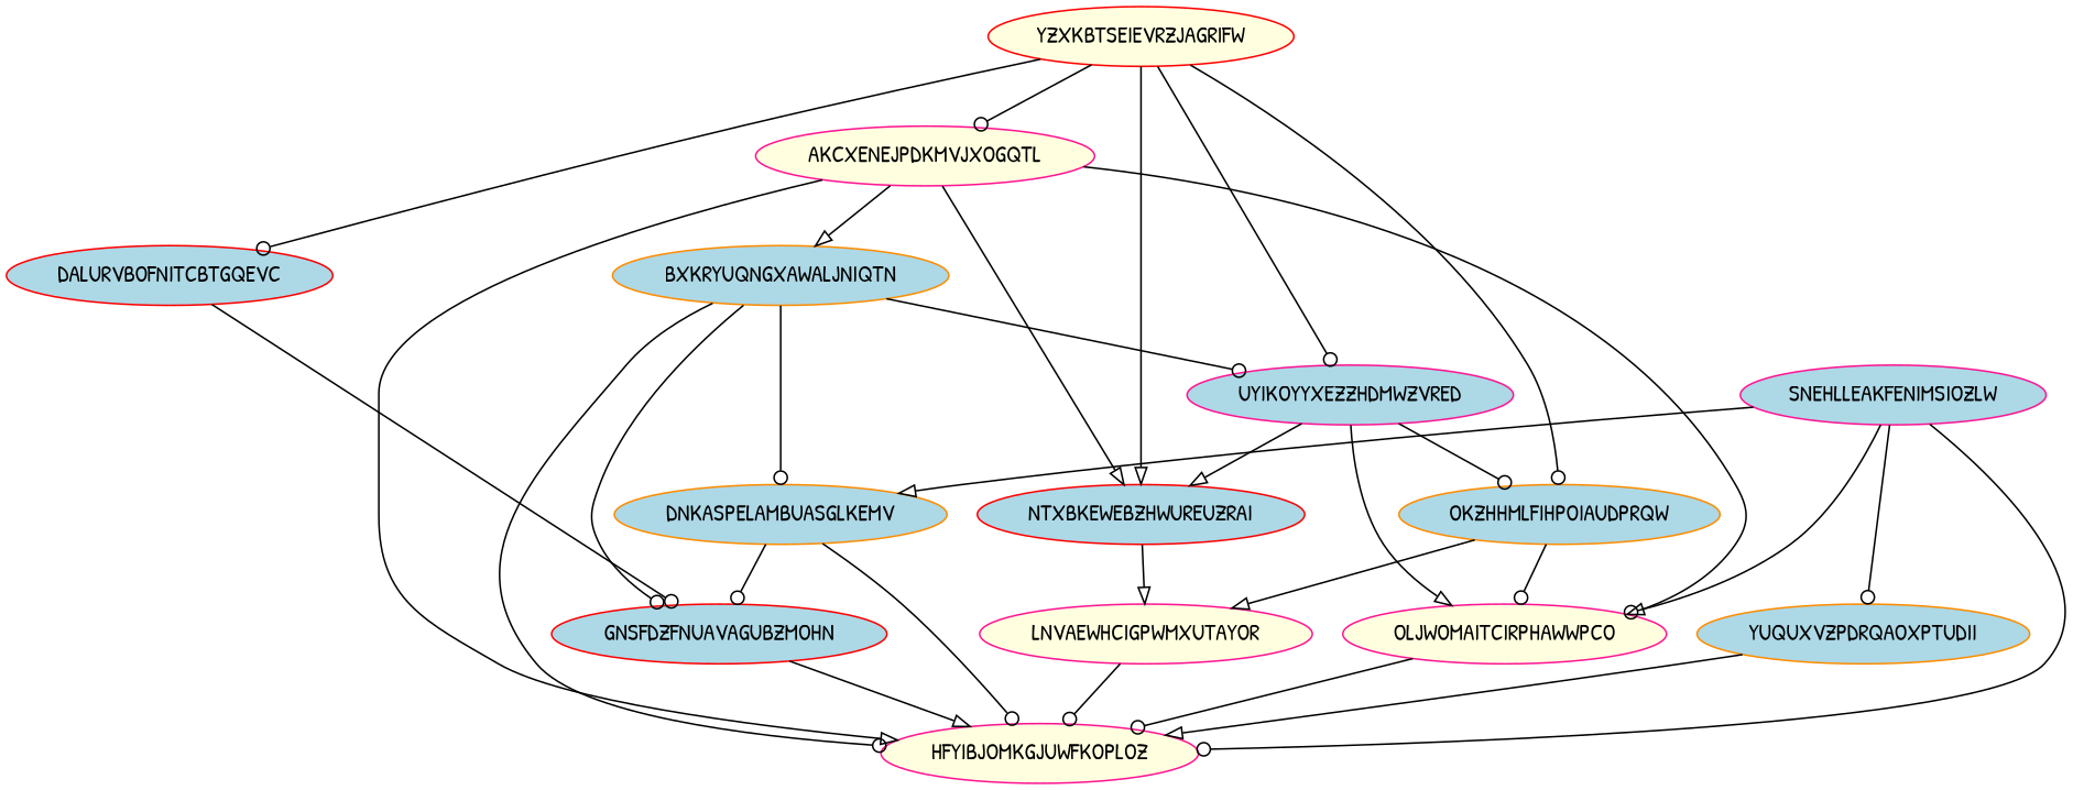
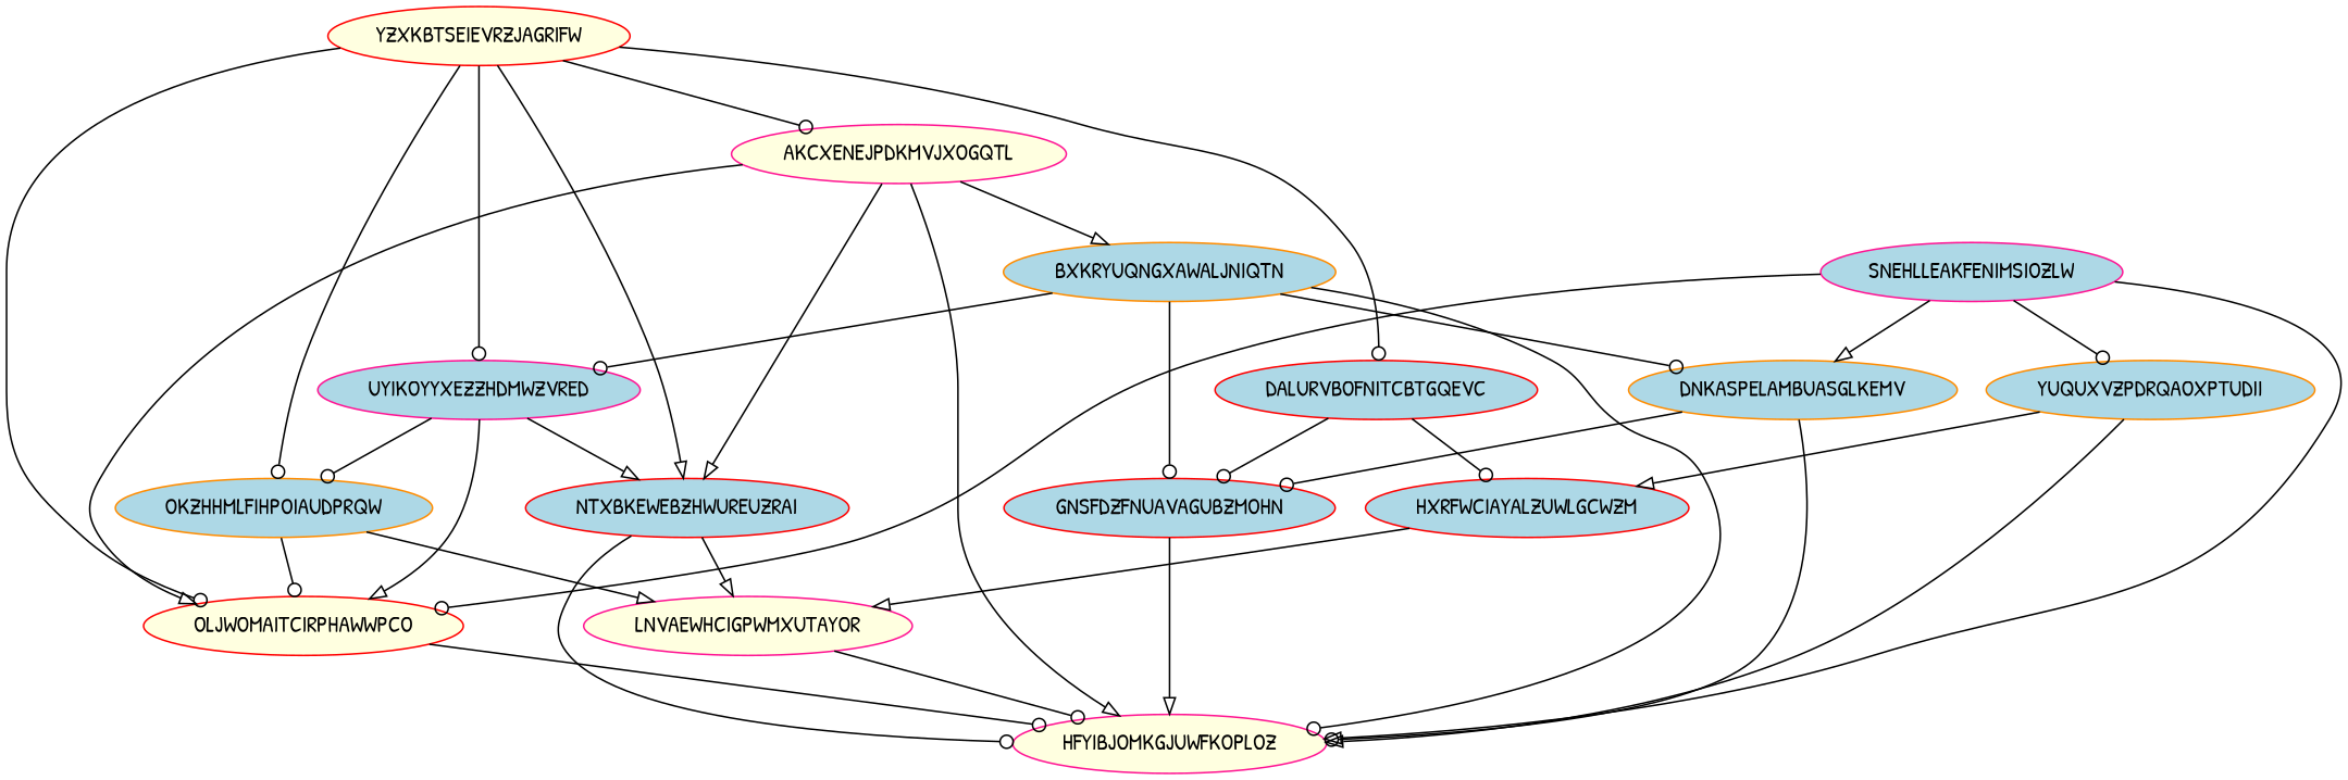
  digraph {
    fontname="Patrick Hand"
    node [Weight=13 color=deeppink fillcolor=lightblue fontname="Patrick Hand" style=filled]
    edge [Weight=14 arrowhead=odot fontname="Patrick Hand"]
    YZXKBTSEIEVRZJAGRIFW [Weight=15 color=red fillcolor=lightyellow]
    DALURVBOFNITCBTGQEVC [Weight=16 color=red]
    AKCXENEJPDKMVJXOGQTL [fillcolor=lightyellow]
    UYIKOYYXEZZHDMWZVRED [Weight=17]
    NTXBKEWEBZHWUREUZRAI [Weight=18 color=red]
-   OLJWOMAITCIRPHAWWPCO [fillcolor=lightyellow]
+   OLJWOMAITCIRPHAWWPCO [color=red fillcolor=lightyellow]
    OKZHHMLFIHPOIAUDPRQW [Weight=12 color=darkorange]
+   HXRFWCIAYALZUWLGCWZM [Weight=20 color=red]
    GNSFDZFNUAVAGUBZMOHN [Weight=20 color=red]
    HFYIBJOMKGJUWFKOPLOZ [Weight=18 fillcolor=lightyellow]
    BXKRYUQNGXAWALJNIQTN [Weight=14 color=darkorange]
    LNVAEWHCIGPWMXUTAYOR [fillcolor=lightyellow]
    SNEHLLEAKFENIMSIOZLW [Weight=15]
    DNKASPELAMBUASGLKEMV [Weight=18 color=darkorange]
    YUQUXVZPDRQAOXPTUDII [Weight=14 color=darkorange]
    YZXKBTSEIEVRZJAGRIFW -> DALURVBOFNITCBTGQEVC [Weight=10]
    YZXKBTSEIEVRZJAGRIFW -> AKCXENEJPDKMVJXOGQTL
    YZXKBTSEIEVRZJAGRIFW -> UYIKOYYXEZZHDMWZVRED [Weight=15]
    YZXKBTSEIEVRZJAGRIFW -> NTXBKEWEBZHWUREUZRAI [arrowhead=onormal]
+   YZXKBTSEIEVRZJAGRIFW -> OLJWOMAITCIRPHAWWPCO [Weight=17]
    YZXKBTSEIEVRZJAGRIFW -> OKZHHMLFIHPOIAUDPRQW [Weight=20]
+   DALURVBOFNITCBTGQEVC -> HXRFWCIAYALZUWLGCWZM [Weight=19]
    DALURVBOFNITCBTGQEVC -> GNSFDZFNUAVAGUBZMOHN [Weight=13]
    AKCXENEJPDKMVJXOGQTL -> NTXBKEWEBZHWUREUZRAI [Weight=15 arrowhead=onormal]
    AKCXENEJPDKMVJXOGQTL -> OLJWOMAITCIRPHAWWPCO [Weight=10 arrowhead=onormal]
    AKCXENEJPDKMVJXOGQTL -> HFYIBJOMKGJUWFKOPLOZ [arrowhead=onormal]
    AKCXENEJPDKMVJXOGQTL -> BXKRYUQNGXAWALJNIQTN [arrowhead=onormal]
    UYIKOYYXEZZHDMWZVRED -> NTXBKEWEBZHWUREUZRAI [Weight=17 arrowhead=onormal]
    UYIKOYYXEZZHDMWZVRED -> OLJWOMAITCIRPHAWWPCO [Weight=17 arrowhead=onormal]
    UYIKOYYXEZZHDMWZVRED -> OKZHHMLFIHPOIAUDPRQW [Weight=13]
+   NTXBKEWEBZHWUREUZRAI -> HFYIBJOMKGJUWFKOPLOZ [Weight=12]
    NTXBKEWEBZHWUREUZRAI -> LNVAEWHCIGPWMXUTAYOR [arrowhead=onormal]
    OLJWOMAITCIRPHAWWPCO -> HFYIBJOMKGJUWFKOPLOZ [Weight=11]
    OKZHHMLFIHPOIAUDPRQW -> OLJWOMAITCIRPHAWWPCO [Weight=16]
    OKZHHMLFIHPOIAUDPRQW -> LNVAEWHCIGPWMXUTAYOR [Weight=18 arrowhead=onormal]
+   HXRFWCIAYALZUWLGCWZM -> LNVAEWHCIGPWMXUTAYOR [Weight=10 arrowhead=onormal]
    GNSFDZFNUAVAGUBZMOHN -> HFYIBJOMKGJUWFKOPLOZ [Weight=19 arrowhead=onormal]
    BXKRYUQNGXAWALJNIQTN -> UYIKOYYXEZZHDMWZVRED [Weight=19]
    BXKRYUQNGXAWALJNIQTN -> GNSFDZFNUAVAGUBZMOHN [Weight=18]
    BXKRYUQNGXAWALJNIQTN -> HFYIBJOMKGJUWFKOPLOZ [Weight=18]
    BXKRYUQNGXAWALJNIQTN -> DNKASPELAMBUASGLKEMV [Weight=17]
    LNVAEWHCIGPWMXUTAYOR -> HFYIBJOMKGJUWFKOPLOZ [Weight=12]
    SNEHLLEAKFENIMSIOZLW -> OLJWOMAITCIRPHAWWPCO [Weight=16]
-   SNEHLLEAKFENIMSIOZLW -> HFYIBJOMKGJUWFKOPLOZ [Weight=11]
+   SNEHLLEAKFENIMSIOZLW -> HFYIBJOMKGJUWFKOPLOZ [Weight=11 arrowhead=onormal]
    SNEHLLEAKFENIMSIOZLW -> DNKASPELAMBUASGLKEMV [Weight=13 arrowhead=onormal]
    SNEHLLEAKFENIMSIOZLW -> YUQUXVZPDRQAOXPTUDII [Weight=20]
    DNKASPELAMBUASGLKEMV -> GNSFDZFNUAVAGUBZMOHN [Weight=15]
    DNKASPELAMBUASGLKEMV -> HFYIBJOMKGJUWFKOPLOZ [Weight=16]
+   YUQUXVZPDRQAOXPTUDII -> HXRFWCIAYALZUWLGCWZM [Weight=19 arrowhead=onormal]
    YUQUXVZPDRQAOXPTUDII -> HFYIBJOMKGJUWFKOPLOZ [Weight=15 arrowhead=onormal]
  }
